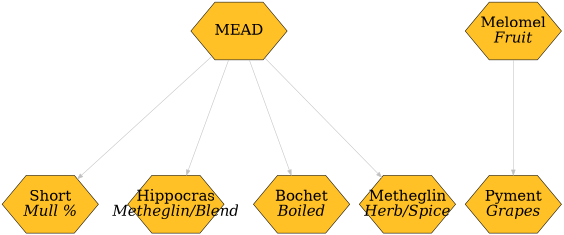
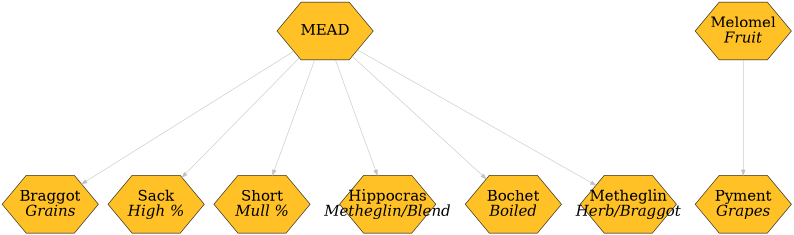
  digraph {
    ranksep=3
    node [fillcolor=goldenrod1 fixedsize=shape fontname="Times-Roman" fontsize=28 shape=hexagon style=filled]
    edge [color=grey]
+   n1 [height=1.5 label=<Braggot<br/><i>Grains</i>> width=2.5]
    MEAD [height=1.5 width=2.5]
+   n3 [height=1.5 label=<Sack<br/><i>High %</i>> width=2.5]
    n4 [height=1.5 label=<Short<br/><i>Mull %</i>> width=2.5]
    n5 [height=1.5 label=<Hippocras<br/><i>Metheglin/Blend</i>> width=2.5]
    n6 [height=1.5 label=<Bochet<br/><i>Boiled</i>> width=2.5]
-   n7 [height=1.5 label=<Metheglin<br/><i>Herb/Spice</i>> width=2.5]
+   n7 [height=1.5 label=<Metheglin<br/><i>Herb/Braggot</i>> width=2.5]
    n8 [height=1.5 label=<Melomel<br/><i>Fruit</i>> width=2.5]
    n9 [height=1.5 label=<Pyment<br/><i>Grapes</i>> width=2.5]
+   MEAD -> n1
+   MEAD -> n3
    MEAD -> n4
    MEAD -> n5
    MEAD -> n6
    MEAD -> n7
    n8 -> n9
  }
